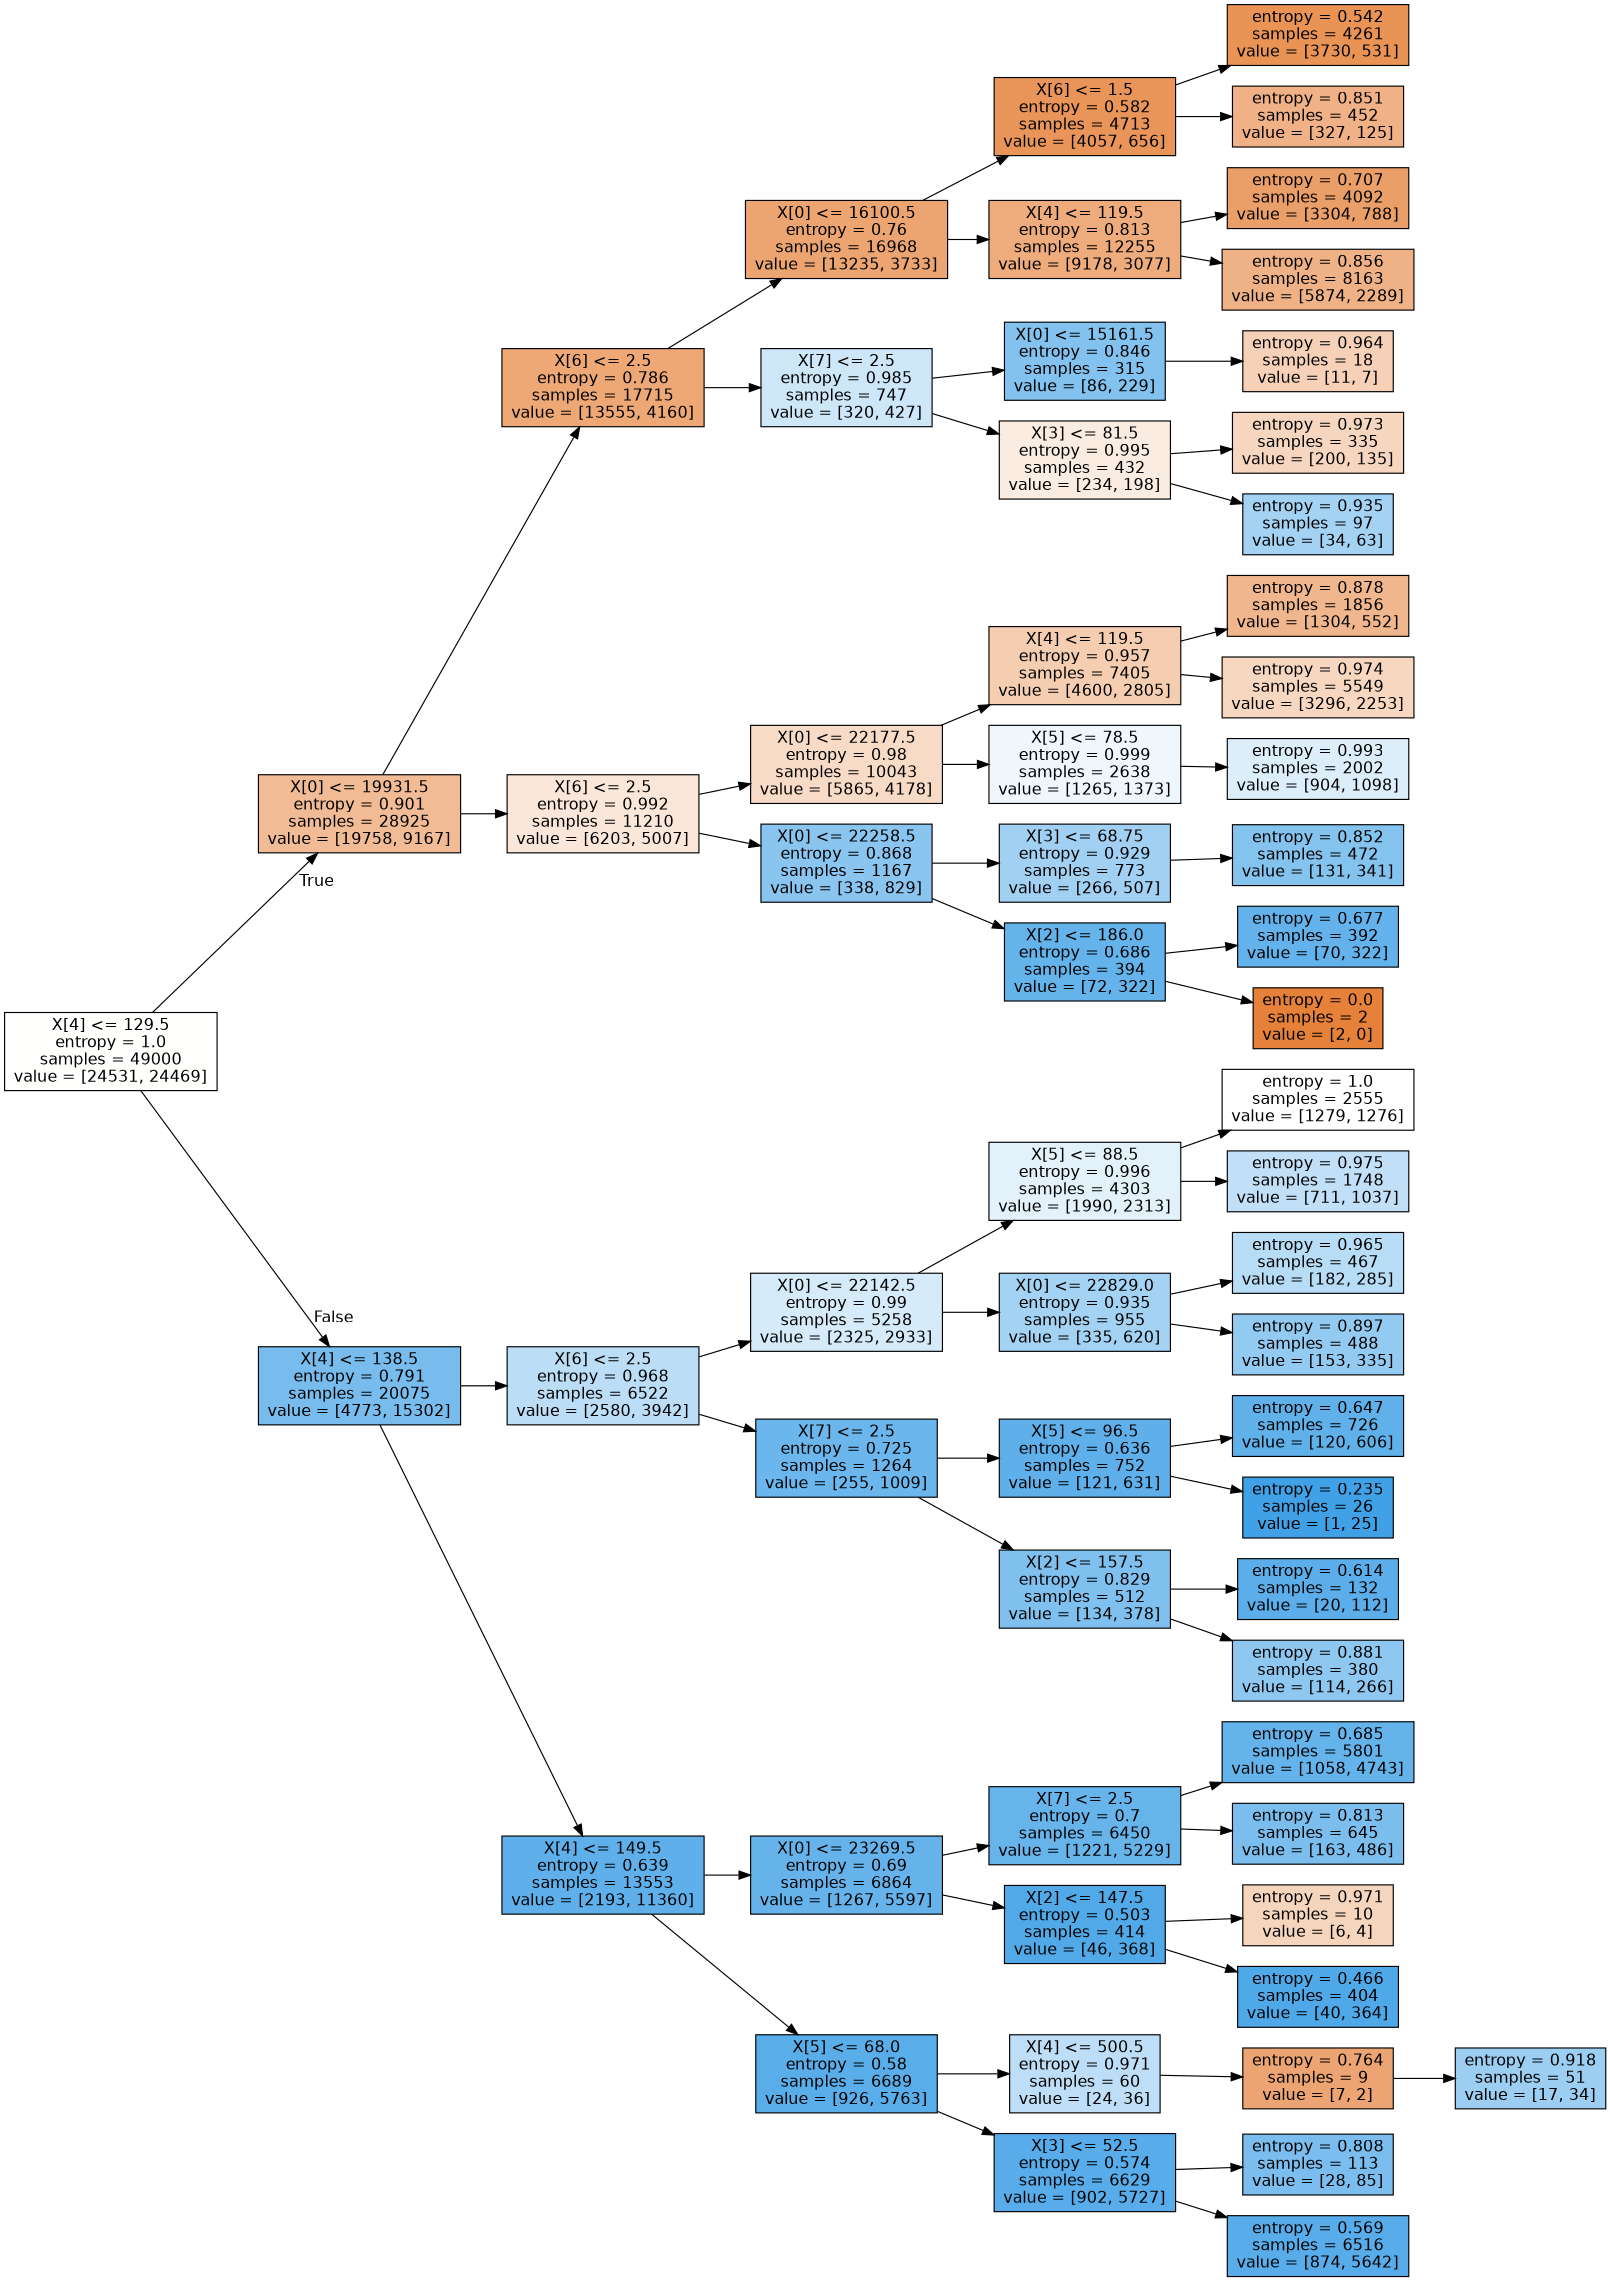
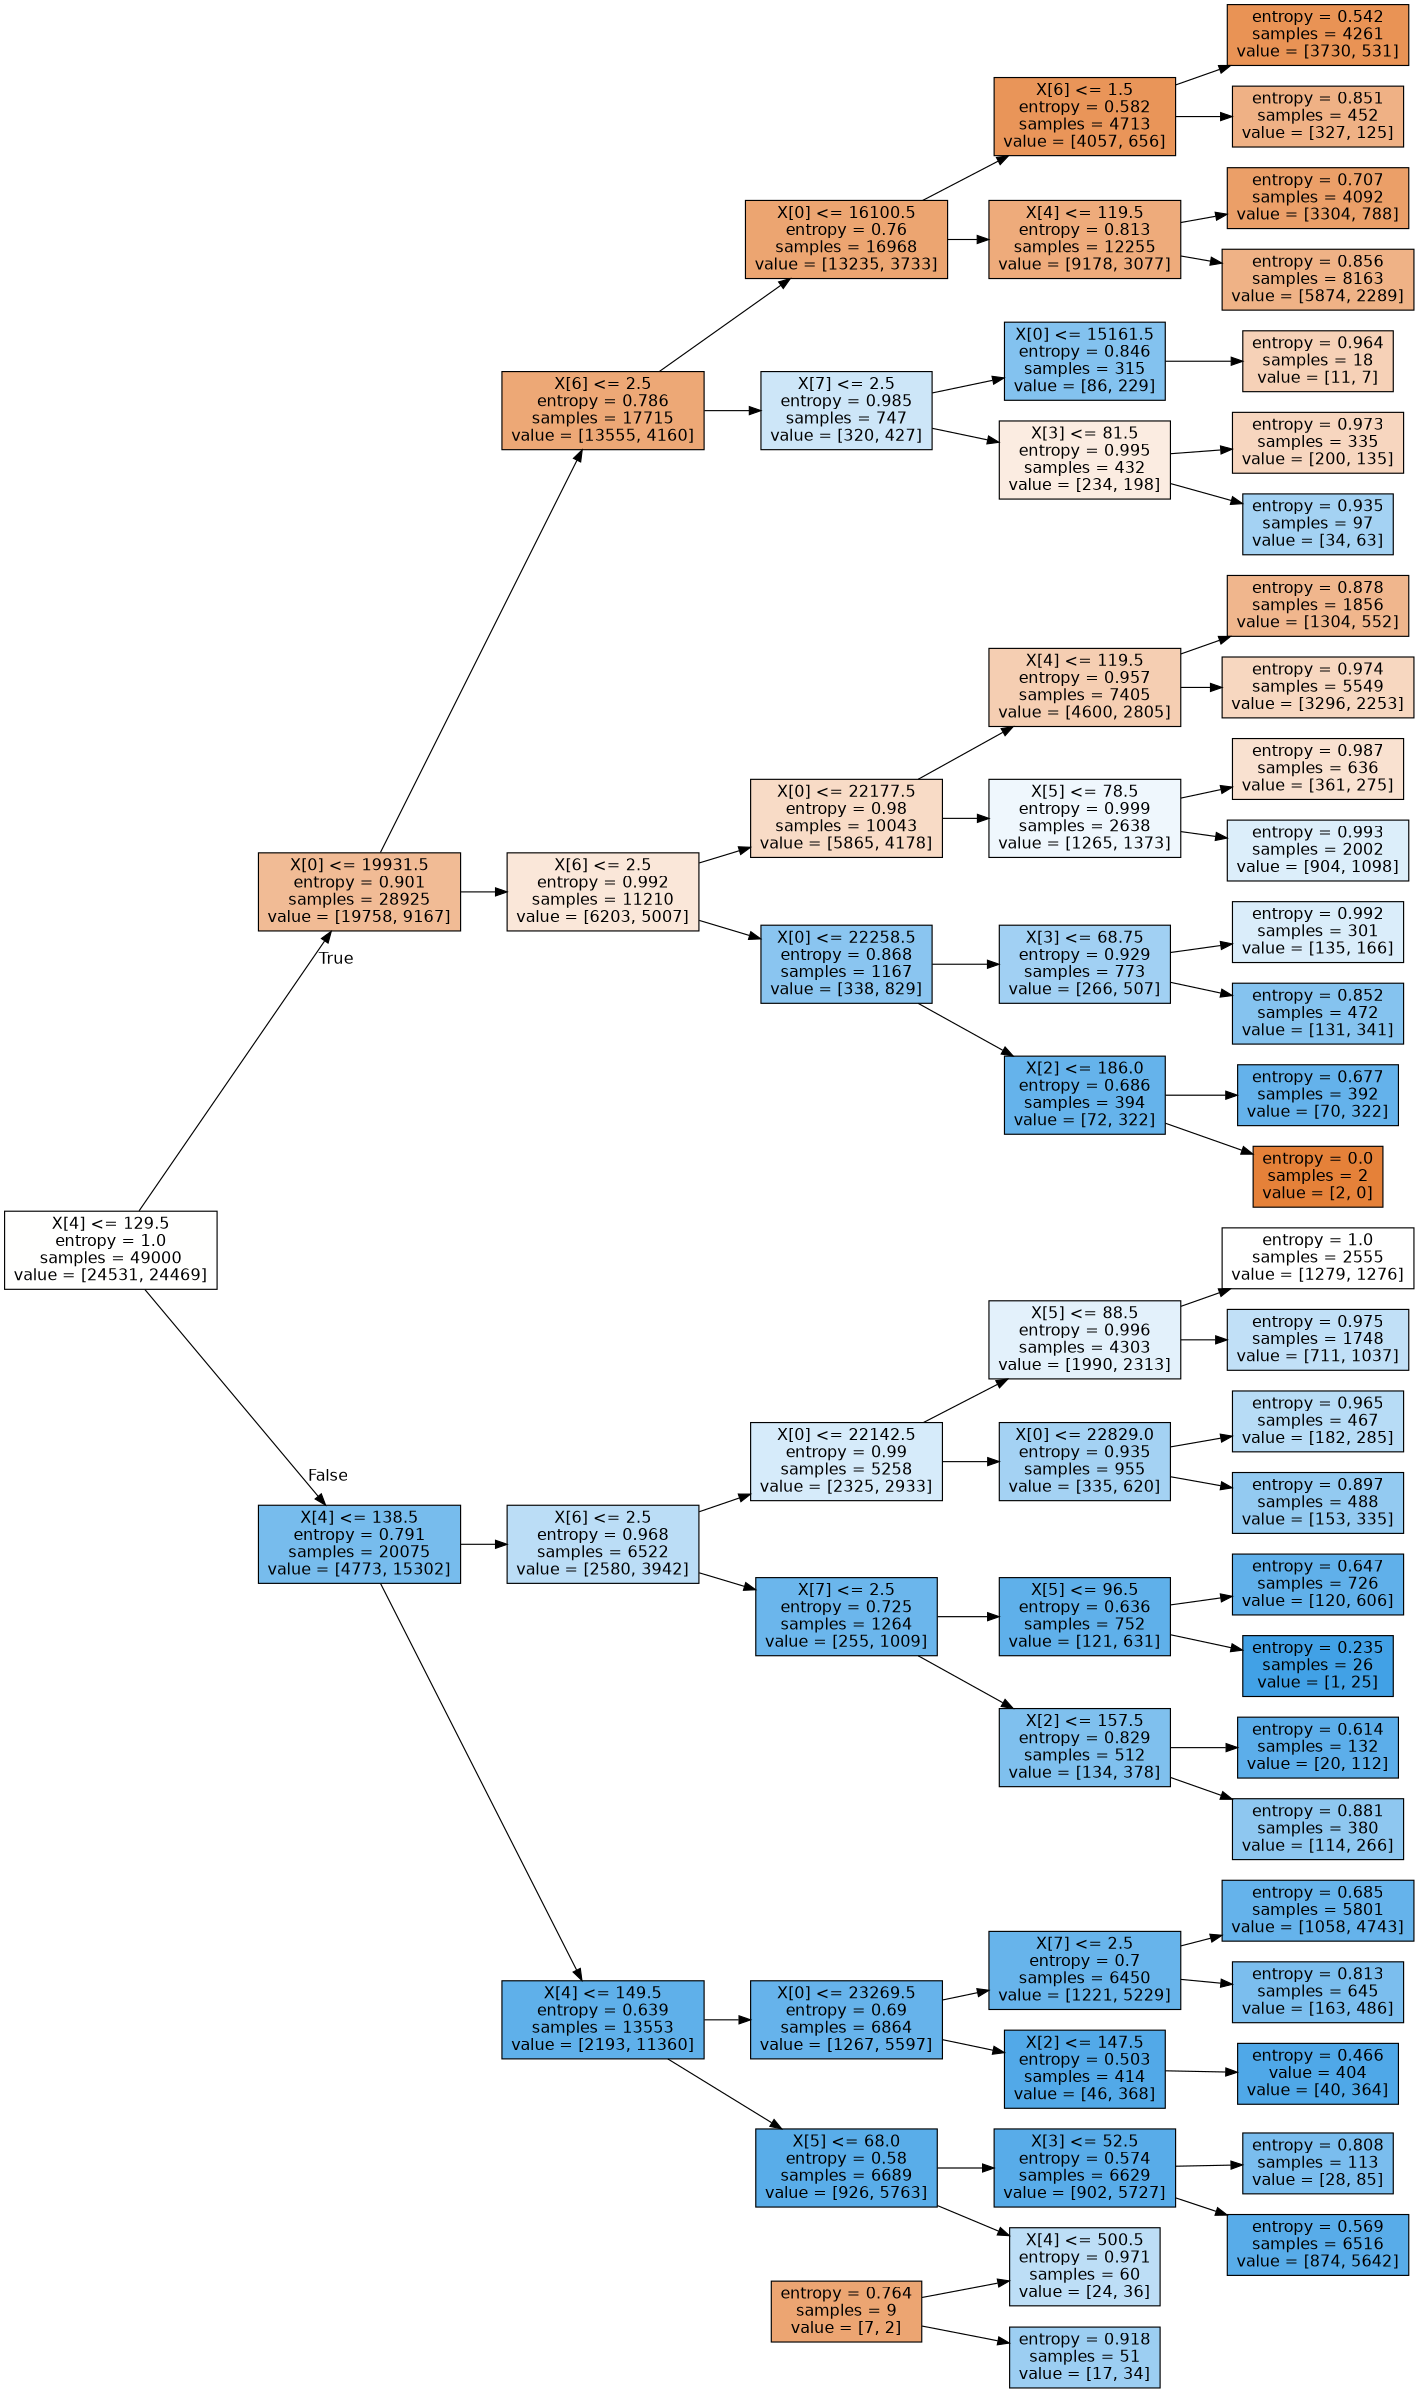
  digraph {
    rankdir=LR
    node [color=black fillcolor="#5fb0ea" fontname=helvetica shape=box style=filled]
    edge [fontname=helvetica]
    n1 [fillcolor="#fffffe" label="X[4] <= 129.5\nentropy = 1.0\nsamples = 49000\nvalue = [24531, 24469]"]
    n2 [fillcolor="#f1bb95" label="X[0] <= 19931.5\nentropy = 0.901\nsamples = 28925\nvalue = [19758, 9167]"]
    n3 [fillcolor="#77bced" label="X[4] <= 138.5\nentropy = 0.791\nsamples = 20075\nvalue = [4773, 15302]"]
    n4 [fillcolor="#eda876" label="X[6] <= 2.5\nentropy = 0.786\nsamples = 17715\nvalue = [13555, 4160]"]
    n5 [fillcolor="#fae7d9" label="X[6] <= 2.5\nentropy = 0.992\nsamples = 11210\nvalue = [6203, 5007]"]
    n6 [fillcolor="#bbddf6" label="X[6] <= 2.5\nentropy = 0.968\nsamples = 6522\nvalue = [2580, 3942]"]
    n7 [label="X[4] <= 149.5\nentropy = 0.639\nsamples = 13553\nvalue = [2193, 11360]"]
    n8 [fillcolor="#eca571" label="X[0] <= 16100.5\nentropy = 0.76\nsamples = 16968\nvalue = [13235, 3733]"]
    n9 [fillcolor="#cde6f8" label="X[7] <= 2.5\nentropy = 0.985\nsamples = 747\nvalue = [320, 427]"]
    n10 [fillcolor="#f8dbc6" label="X[0] <= 22177.5\nentropy = 0.98\nsamples = 10043\nvalue = [5865, 4178]"]
    n11 [fillcolor="#8ac5f0" label="X[0] <= 22258.5\nentropy = 0.868\nsamples = 1167\nvalue = [338, 829]"]
    n12 [fillcolor="#e99559" label="X[6] <= 1.5\nentropy = 0.582\nsamples = 4713\nvalue = [4057, 656]"]
    n13 [fillcolor="#eeab7b" label="X[4] <= 119.5\nentropy = 0.813\nsamples = 12255\nvalue = [9178, 3077]"]
    n14 [fillcolor="#83c2ef" label="X[0] <= 15161.5\nentropy = 0.846\nsamples = 315\nvalue = [86, 229]"]
    n15 [fillcolor="#fbece1" label="X[3] <= 81.5\nentropy = 0.995\nsamples = 432\nvalue = [234, 198]"]
    n16 [fillcolor="#e99355" label="entropy = 0.542\nsamples = 4261\nvalue = [3730, 531]"]
    n17 [fillcolor="#efb185" label="entropy = 0.851\nsamples = 452\nvalue = [327, 125]"]
    n18 [fillcolor="#eb9f68" label="entropy = 0.707\nsamples = 4092\nvalue = [3304, 788]"]
    n19 [fillcolor="#efb286" label="entropy = 0.856\nsamples = 8163\nvalue = [5874, 2289]"]
    n20 [fillcolor="#f6d1b7" label="entropy = 0.964\nsamples = 18\nvalue = [11, 7]"]
    n21 [fillcolor="#f7d6bf" label="entropy = 0.973\nsamples = 335\nvalue = [200, 135]"]
    n22 [fillcolor="#a4d2f3" label="entropy = 0.935\nsamples = 97\nvalue = [34, 63]"]
    n23 [fillcolor="#f5ceb2" label="X[4] <= 119.5\nentropy = 0.957\nsamples = 7405\nvalue = [4600, 2805]"]
    n24 [fillcolor="#eff7fd" label="X[5] <= 78.5\nentropy = 0.999\nsamples = 2638\nvalue = [1265, 1373]"]
    n25 [fillcolor="#a1d0f3" label="X[3] <= 68.75\nentropy = 0.929\nsamples = 773\nvalue = [266, 507]"]
    n26 [fillcolor="#65b3eb" label="X[2] <= 186.0\nentropy = 0.686\nsamples = 394\nvalue = [72, 322]"]
    n27 [fillcolor="#f0b68d" label="entropy = 0.878\nsamples = 1856\nvalue = [1304, 552]"]
    n28 [fillcolor="#f7d7c0" label="entropy = 0.974\nsamples = 5549\nvalue = [3296, 2253]"]
+   n29 [fillcolor="#f9e1d0" label="entropy = 0.987\nsamples = 636\nvalue = [361, 275]"]
    n30 [fillcolor="#dceefa" label="entropy = 0.993\nsamples = 2002\nvalue = [904, 1098]"]
+   n31 [fillcolor="#daedfa" label="entropy = 0.992\nsamples = 301\nvalue = [135, 166]"]
    n32 [fillcolor="#85c3ef" label="entropy = 0.852\nsamples = 472\nvalue = [131, 341]"]
    n33 [fillcolor="#64b2eb" label="entropy = 0.677\nsamples = 392\nvalue = [70, 322]"]
    n34 [fillcolor="#e58139" label="entropy = 0.0\nsamples = 2\nvalue = [2, 0]"]
    n35 [fillcolor="#d6ebfa" label="X[0] <= 22142.5\nentropy = 0.99\nsamples = 5258\nvalue = [2325, 2933]"]
    n36 [fillcolor="#6bb6ec" label="X[7] <= 2.5\nentropy = 0.725\nsamples = 1264\nvalue = [255, 1009]"]
    n37 [fillcolor="#66b3eb" label="X[0] <= 23269.5\nentropy = 0.69\nsamples = 6864\nvalue = [1267, 5597]"]
    n38 [fillcolor="#59ade9" label="X[5] <= 68.0\nentropy = 0.58\nsamples = 6689\nvalue = [926, 5763]"]
    n39 [fillcolor="#e3f1fb" label="X[5] <= 88.5\nentropy = 0.996\nsamples = 4303\nvalue = [1990, 2313]"]
    n40 [fillcolor="#a4d2f3" label="X[0] <= 22829.0\nentropy = 0.935\nsamples = 955\nvalue = [335, 620]"]
    n41 [label="X[5] <= 96.5\nentropy = 0.636\nsamples = 752\nvalue = [121, 631]"]
    n42 [fillcolor="#7fc0ee" label="X[2] <= 157.5\nentropy = 0.829\nsamples = 512\nvalue = [134, 378]"]
    n43 [fillcolor="#ffffff" label="entropy = 1.0\nsamples = 2555\nvalue = [1279, 1276]"]
    n44 [fillcolor="#c1e0f7" label="entropy = 0.975\nsamples = 1748\nvalue = [711, 1037]"]
    n45 [fillcolor="#b7dcf6" label="entropy = 0.965\nsamples = 467\nvalue = [182, 285]"]
    n46 [fillcolor="#93caf1" label="entropy = 0.897\nsamples = 488\nvalue = [153, 335]"]
    n47 [fillcolor="#60b0ea" label="entropy = 0.647\nsamples = 726\nvalue = [120, 606]"]
    n48 [fillcolor="#41a1e6" label="entropy = 0.235\nsamples = 26\nvalue = [1, 25]"]
    n49 [fillcolor="#5caeea" label="entropy = 0.614\nsamples = 132\nvalue = [20, 112]"]
    n50 [fillcolor="#8ec7f0" label="entropy = 0.881\nsamples = 380\nvalue = [114, 266]"]
    n51 [fillcolor="#67b4eb" label="X[7] <= 2.5\nentropy = 0.7\nsamples = 6450\nvalue = [1221, 5229]"]
    n52 [fillcolor="#52a9e8" label="X[2] <= 147.5\nentropy = 0.503\nsamples = 414\nvalue = [46, 368]"]
    n53 [fillcolor="#bddef6" label="X[4] <= 500.5\nentropy = 0.971\nsamples = 60\nvalue = [24, 36]"]
    n54 [fillcolor="#58ace9" label="X[3] <= 52.5\nentropy = 0.574\nsamples = 6629\nvalue = [902, 5727]"]
    n55 [fillcolor="#65b3eb" label="entropy = 0.685\nsamples = 5801\nvalue = [1058, 4743]"]
    n56 [fillcolor="#7bbeee" label="entropy = 0.813\nsamples = 645\nvalue = [163, 486]"]
-   n57 [fillcolor="#f6d5bd" label="entropy = 0.971\nsamples = 10\nvalue = [6, 4]"]
-   n58 [fillcolor="#4fa8e8" label="entropy = 0.466\nsamples = 404\nvalue = [40, 364]"]
+   n58 [fillcolor="#4fa8e8" label="entropy = 0.466\nvalue = 404\nvalue = [40, 364]"]
    n59 [fillcolor="#eca572" label="entropy = 0.764\nsamples = 9\nvalue = [7, 2]"]
    n60 [fillcolor="#7abdee" label="entropy = 0.808\nsamples = 113\nvalue = [28, 85]"]
    n61 [fillcolor="#58ace9" label="entropy = 0.569\nsamples = 6516\nvalue = [874, 5642]"]
    n62 [fillcolor="#9ccef2" label="entropy = 0.918\nsamples = 51\nvalue = [17, 34]"]
    n1 -> n2 [headlabel=True labelangle=45 labeldistance=2.5]
    n1 -> n3 [headlabel=False labelangle=-45 labeldistance=2.5]
    n2 -> n4
    n2 -> n5
    n3 -> n6
    n3 -> n7
    n4 -> n8
    n4 -> n9
    n5 -> n10
    n5 -> n11
    n6 -> n35
    n6 -> n36
    n7 -> n37
    n7 -> n38
    n8 -> n12
    n8 -> n13
    n9 -> n14
    n9 -> n15
    n10 -> n23
    n10 -> n24
    n11 -> n25
    n11 -> n26
    n12 -> n16
    n12 -> n17
    n13 -> n18
    n13 -> n19
    n14 -> n20
    n15 -> n21
    n15 -> n22
    n23 -> n27
    n23 -> n28
+   n24 -> n29
    n24 -> n30
+   n25 -> n31
    n25 -> n32
    n26 -> n33
    n26 -> n34
    n35 -> n39
    n35 -> n40
    n36 -> n41
    n36 -> n42
    n37 -> n51
    n37 -> n52
    n38 -> n53
    n38 -> n54
    n39 -> n43
    n39 -> n44
    n40 -> n45
    n40 -> n46
    n41 -> n47
    n41 -> n48
    n42 -> n49
    n42 -> n50
    n51 -> n55
    n51 -> n56
-   n52 -> n57
    n52 -> n58
-   n53 -> n59
+   n59 -> n53
    n54 -> n60
    n54 -> n61
    n59 -> n62
  }
